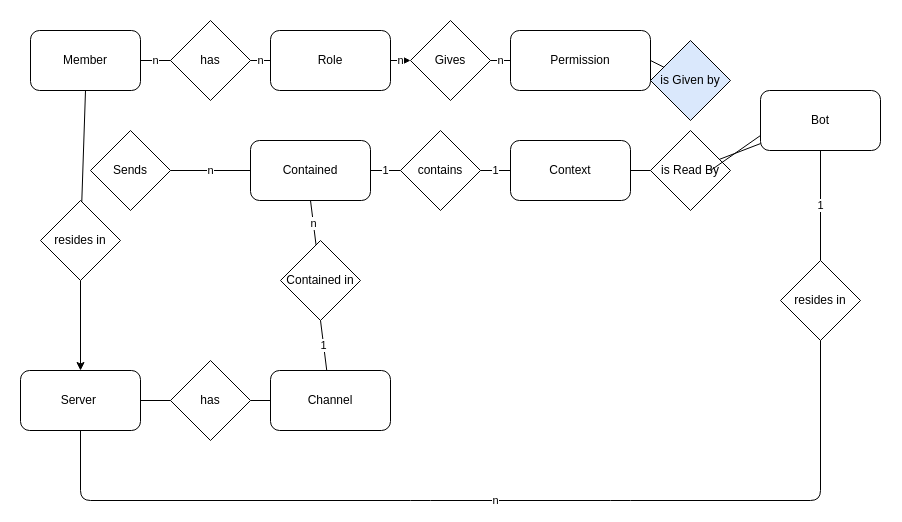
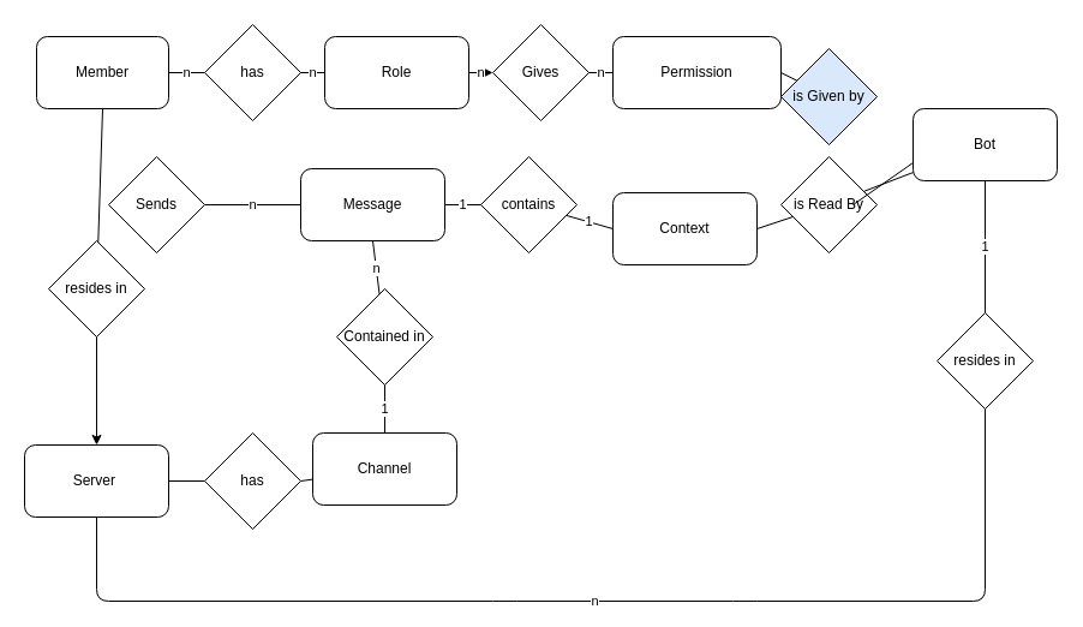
  <mxCell id="0" />
  <mxCell id="1" parent="0" />
  <mxCell id="2" value="Member" style="rounded=1;whiteSpace=wrap;html=1;" parent="1" vertex="1"><mxGeometry x="30" y="30" width="110" height="60" as="geometry" /></mxCell>
  <mxCell id="3" value="Role" style="rounded=1;whiteSpace=wrap;html=1;" parent="1" vertex="1"><mxGeometry x="270" y="30" width="120" height="60" as="geometry" /></mxCell>
  <mxCell id="4" value="has" style="rhombus;whiteSpace=wrap;html=1;" parent="1" vertex="1"><mxGeometry x="170" y="20" width="80" height="80" as="geometry" /></mxCell>
  <mxCell id="5" value="Gives" style="rhombus;whiteSpace=wrap;html=1;" vertex="1" parent="1"><mxGeometry x="410" y="20" width="80" height="80" as="geometry" /></mxCell>
  <mxCell id="6" value="Permission" style="rounded=1;whiteSpace=wrap;html=1;" vertex="1" parent="1"><mxGeometry x="510" y="30" width="140" height="60" as="geometry" /></mxCell>
  <mxCell id="7" value="Sends" style="rhombus;whiteSpace=wrap;html=1;" vertex="1" parent="1"><mxGeometry x="90" y="130" width="80" height="80" as="geometry" /></mxCell>
  <mxCell id="8" value="n" style="endArrow=none;html=1;" edge="1" parent="1" source="4"><mxGeometry width="50" height="50" relative="1" as="geometry"><mxPoint x="310" y="90" as="sourcePoint" /><mxPoint x="270" y="60" as="targetPoint" /></mxGeometry></mxCell>
  <mxCell id="9" value="n" style="endArrow=none;html=1;exitX=1;exitY=0.5;exitDx=0;exitDy=0;" edge="1" parent="1" source="2"><mxGeometry width="50" height="50" relative="1" as="geometry"><mxPoint x="310" y="90" as="sourcePoint" /><mxPoint x="170" y="60" as="targetPoint" /></mxGeometry></mxCell>
  <mxCell id="10" value="n" style="endArrow=block;html=1;entryX=0;entryY=0.5;entryDx=0;entryDy=0;exitX=1;exitY=0.5;exitDx=0;exitDy=0;" edge="1" parent="1" source="3" target="5"><mxGeometry width="50" height="50" relative="1" as="geometry"><mxPoint x="310" y="90" as="sourcePoint" /><mxPoint x="360" y="40" as="targetPoint" /></mxGeometry></mxCell>
  <mxCell id="11" value="n" style="endArrow=none;html=1;entryX=0;entryY=0.5;entryDx=0;entryDy=0;exitX=1;exitY=0.5;exitDx=0;exitDy=0;" edge="1" parent="1" source="5" target="6"><mxGeometry width="50" height="50" relative="1" as="geometry"><mxPoint x="310" y="90" as="sourcePoint" /><mxPoint x="360" y="40" as="targetPoint" /></mxGeometry></mxCell>
  <mxCell id="12" value="n" style="endArrow=none;html=1;exitX=1;exitY=0.5;exitDx=0;exitDy=0;entryX=0;entryY=0.5;entryDx=0;entryDy=0;" edge="1" parent="1" source="7" target="13"><mxGeometry width="50" height="50" relative="1" as="geometry"><mxPoint x="330" y="130" as="sourcePoint" /><mxPoint x="190" y="170" as="targetPoint" /></mxGeometry></mxCell>
- <mxCell id="13" value="Contained" style="rounded=1;whiteSpace=wrap;html=1;" vertex="1" parent="1"><mxGeometry x="250" y="140" width="120" height="60" as="geometry" /></mxCell>
+ <mxCell id="13" value="Message" style="rounded=1;whiteSpace=wrap;html=1;" vertex="1" parent="1"><mxGeometry x="250" y="140" width="120" height="60" as="geometry" /></mxCell>
  <mxCell id="14" value="1" style="endArrow=none;html=1;exitX=1;exitY=0.5;exitDx=0;exitDy=0;entryX=0;entryY=0.5;entryDx=0;entryDy=0;" edge="1" parent="1" source="13" target="15"><mxGeometry width="50" height="50" relative="1" as="geometry"><mxPoint x="280" y="130" as="sourcePoint" /><mxPoint x="390" y="170" as="targetPoint" /></mxGeometry></mxCell>
  <mxCell id="15" value="contains" style="rhombus;whiteSpace=wrap;html=1;" vertex="1" parent="1"><mxGeometry x="400" y="130" width="80" height="80" as="geometry" /></mxCell>
- <mxCell id="16" value="Context" style="rounded=1;whiteSpace=wrap;html=1;" vertex="1" parent="1"><mxGeometry x="510" y="140" width="120" height="60" as="geometry" /></mxCell>
+ <mxCell id="16" value="Context" style="rounded=1;whiteSpace=wrap;html=1;" vertex="1" parent="1"><mxGeometry x="510" y="160" width="120" height="60" as="geometry" /></mxCell>
  <mxCell id="17" value="1" style="endArrow=none;html=1;entryX=0;entryY=0.5;entryDx=0;entryDy=0;" edge="1" parent="1" source="15" target="16"><mxGeometry width="50" height="50" relative="1" as="geometry"><mxPoint x="280" y="130" as="sourcePoint" /><mxPoint x="330" y="80" as="targetPoint" /></mxGeometry></mxCell>
  <mxCell id="18" value="Server&amp;nbsp;&lt;br&gt;" style="rounded=1;whiteSpace=wrap;html=1;" vertex="1" parent="1"><mxGeometry x="20" y="370" width="120" height="60" as="geometry" /></mxCell>
  <mxCell id="19" value="" style="endArrow=none;html=1;exitX=1;exitY=0.5;exitDx=0;exitDy=0;startArrow=none;" edge="1" parent="1" source="21" target="20"><mxGeometry width="50" height="50" relative="1" as="geometry"><mxPoint x="340" y="100" as="sourcePoint" /><mxPoint x="230" y="-80" as="targetPoint" /></mxGeometry></mxCell>
- <mxCell id="20" value="Channel" style="rounded=1;whiteSpace=wrap;html=1;" vertex="1" parent="1"><mxGeometry x="270" y="370" width="120" height="60" as="geometry" /></mxCell>
+ <mxCell id="20" value="Channel" style="rounded=1;whiteSpace=wrap;html=1;" vertex="1" parent="1"><mxGeometry x="260" y="360" width="120" height="60" as="geometry" /></mxCell>
  <mxCell id="21" value="has" style="rhombus;whiteSpace=wrap;html=1;" vertex="1" parent="1"><mxGeometry x="170" y="360" width="80" height="80" as="geometry" /></mxCell>
  <mxCell id="22" value="" style="endArrow=none;html=1;exitX=1;exitY=0.5;exitDx=0;exitDy=0;" edge="1" parent="1" source="18" target="21"><mxGeometry width="50" height="50" relative="1" as="geometry"><mxPoint x="150" y="-80" as="sourcePoint" /><mxPoint x="220" y="-80" as="targetPoint" /></mxGeometry></mxCell>
  <mxCell id="23" value="n" style="endArrow=none;html=1;entryX=0.5;entryY=1;entryDx=0;entryDy=0;startArrow=none;" edge="1" parent="1" source="24" target="13"><mxGeometry width="50" height="50" relative="1" as="geometry"><mxPoint x="220" y="290" as="sourcePoint" /><mxPoint x="270" y="240" as="targetPoint" /></mxGeometry></mxCell>
  <mxCell id="24" value="Contained in" style="rhombus;whiteSpace=wrap;html=1;" vertex="1" parent="1"><mxGeometry x="280" y="240" width="80" height="80" as="geometry" /></mxCell>
  <mxCell id="25" value="1" style="endArrow=none;html=1;entryX=0.5;entryY=1;entryDx=0;entryDy=0;" edge="1" parent="1" source="20" target="24"><mxGeometry width="50" height="50" relative="1" as="geometry"><mxPoint x="275.5" y="370" as="sourcePoint" /><mxPoint x="250" y="200" as="targetPoint" /></mxGeometry></mxCell>
  <mxCell id="26" value="" style="endArrow=none;html=1;entryX=1;entryY=0.5;entryDx=0;entryDy=0;startArrow=none;" edge="1" parent="1" source="29" target="16"><mxGeometry width="50" height="50" relative="1" as="geometry"><mxPoint x="710" y="170" as="sourcePoint" /><mxPoint x="350" y="240" as="targetPoint" /></mxGeometry></mxCell>
  <mxCell id="27" value="Bot" style="rounded=1;whiteSpace=wrap;html=1;" vertex="1" parent="1"><mxGeometry x="760" y="90" width="120" height="60" as="geometry" /></mxCell>
  <mxCell id="28" value="" style="endArrow=none;html=1;entryX=1;entryY=0.5;entryDx=0;entryDy=0;startArrow=none;" edge="1" parent="1" source="31" target="6"><mxGeometry width="50" height="50" relative="1" as="geometry"><mxPoint x="300" y="290" as="sourcePoint" /><mxPoint x="350" y="240" as="targetPoint" /></mxGeometry></mxCell>
  <mxCell id="29" value="is Read By" style="rhombus;whiteSpace=wrap;html=1;" vertex="1" parent="1"><mxGeometry x="650" y="130" width="80" height="80" as="geometry" /></mxCell>
  <mxCell id="30" value="" style="endArrow=none;html=1;entryX=0;entryY=0.75;entryDx=0;entryDy=0;" edge="1" parent="1" target="27"><mxGeometry width="50" height="50" relative="1" as="geometry"><mxPoint x="710" y="170" as="sourcePoint" /><mxPoint x="630" y="170" as="targetPoint" /></mxGeometry></mxCell>
  <mxCell id="31" value="is Given by" style="rhombus;whiteSpace=wrap;html=1;fillColor=#dae8fc;" vertex="1" parent="1"><mxGeometry x="650" y="40" width="80" height="80" as="geometry" /></mxCell>
  <mxCell id="32" value="" style="endArrow=none;html=1;" edge="1" parent="1" source="27" target="29"><mxGeometry width="50" height="50" relative="1" as="geometry"><mxPoint x="710" y="85" as="sourcePoint" /><mxPoint x="650" y="60" as="targetPoint" /></mxGeometry></mxCell>
  <mxCell id="33" value="" style="endArrow=none;html=1;exitX=0.5;exitY=1;exitDx=0;exitDy=0;" edge="1" parent="1" source="2" target="35"><mxGeometry width="50" height="50" relative="1" as="geometry"><mxPoint x="80" y="230" as="sourcePoint" /><mxPoint x="80" y="90" as="targetPoint" /></mxGeometry></mxCell>
  <mxCell id="34" style="edgeStyle=none;html=1;exitX=0.5;exitY=1;exitDx=0;exitDy=0;" edge="1" parent="1" source="35" target="18"><mxGeometry relative="1" as="geometry" /></mxCell>
  <mxCell id="35" value="resides in" style="rhombus;whiteSpace=wrap;html=1;" vertex="1" parent="1"><mxGeometry x="40" y="200" width="80" height="80" as="geometry" /></mxCell>
  <mxCell id="36" value="1" style="endArrow=none;html=1;entryX=0.5;entryY=1;entryDx=0;entryDy=0;startArrow=none;" edge="1" parent="1" source="37" target="27"><mxGeometry width="50" height="50" relative="1" as="geometry"><mxPoint x="80" y="430" as="sourcePoint" /><mxPoint x="790" y="440" as="targetPoint" /><Array as="points" /></mxGeometry></mxCell>
  <mxCell id="37" value="resides in" style="rhombus;whiteSpace=wrap;html=1;" vertex="1" parent="1"><mxGeometry x="780" y="260" width="80" height="80" as="geometry" /></mxCell>
  <mxCell id="38" value="n" style="endArrow=none;html=1;entryX=0.5;entryY=1;entryDx=0;entryDy=0;" edge="1" parent="1" target="37"><mxGeometry width="50" height="50" relative="1" as="geometry"><mxPoint x="80" y="430" as="sourcePoint" /><mxPoint x="820" y="150" as="targetPoint" /><Array as="points"><mxPoint x="80" y="500" /><mxPoint x="420" y="500" /><mxPoint x="620" y="500" /><mxPoint x="820" y="500" /></Array></mxGeometry></mxCell>
